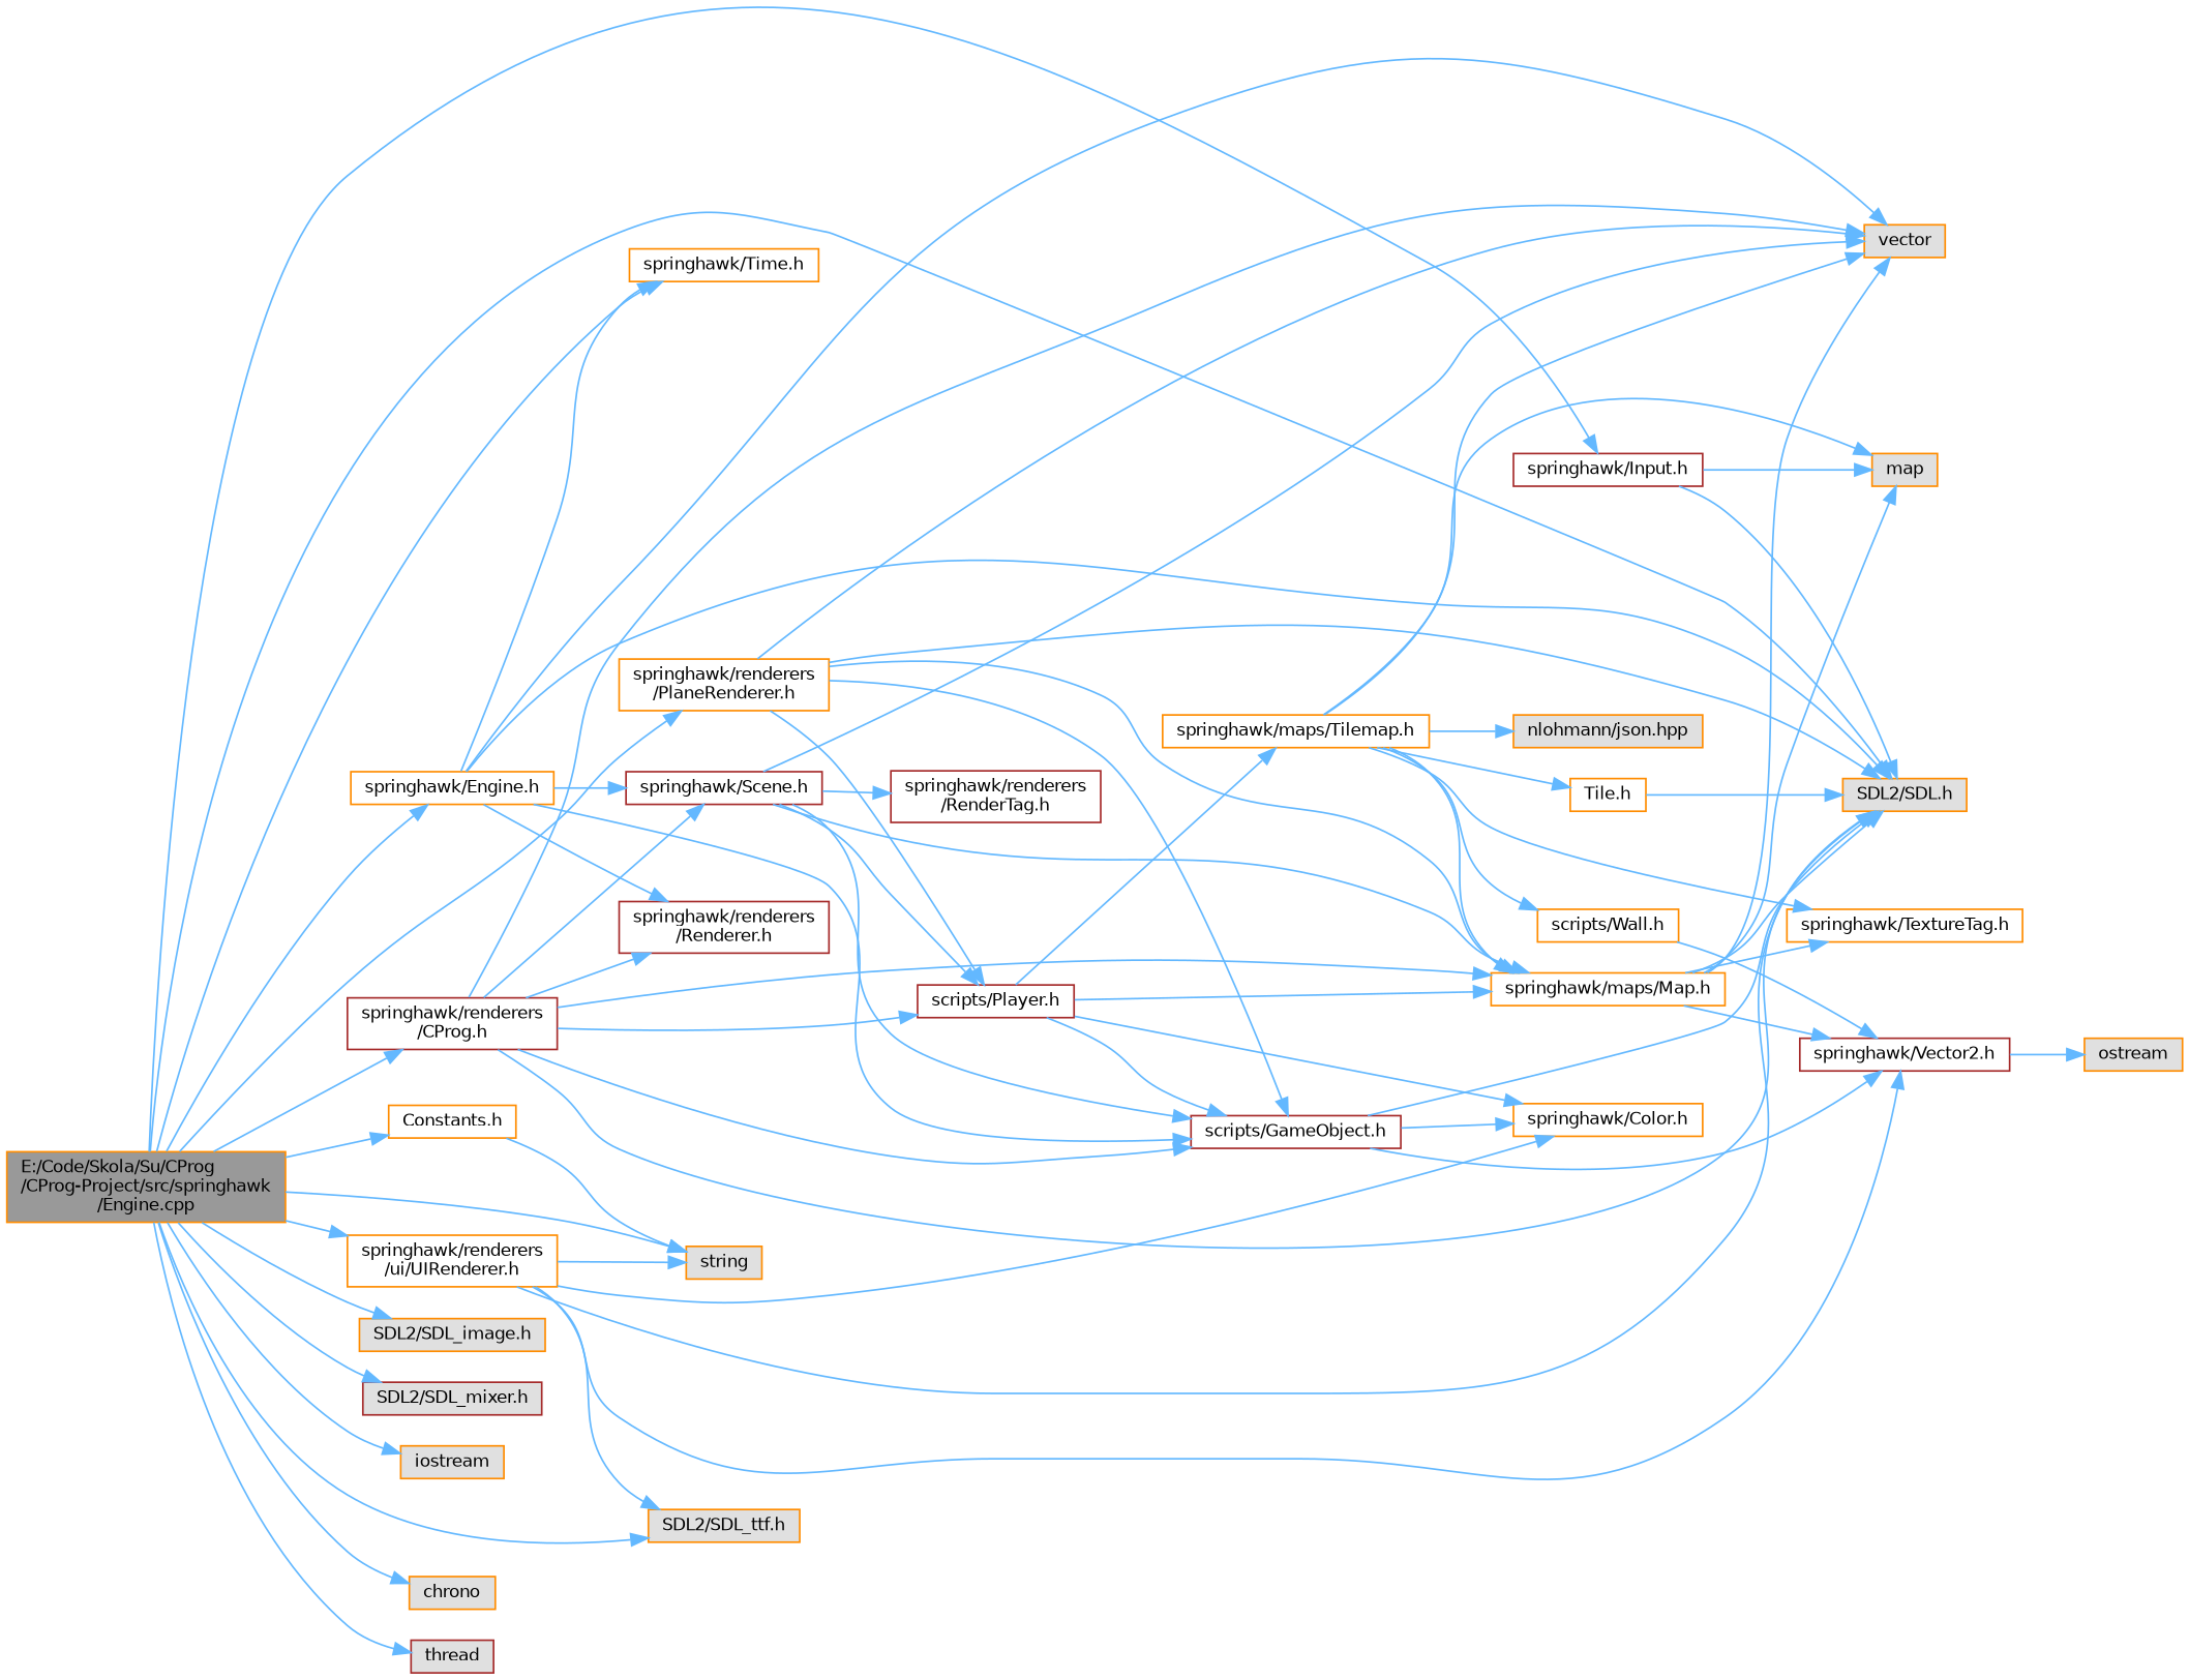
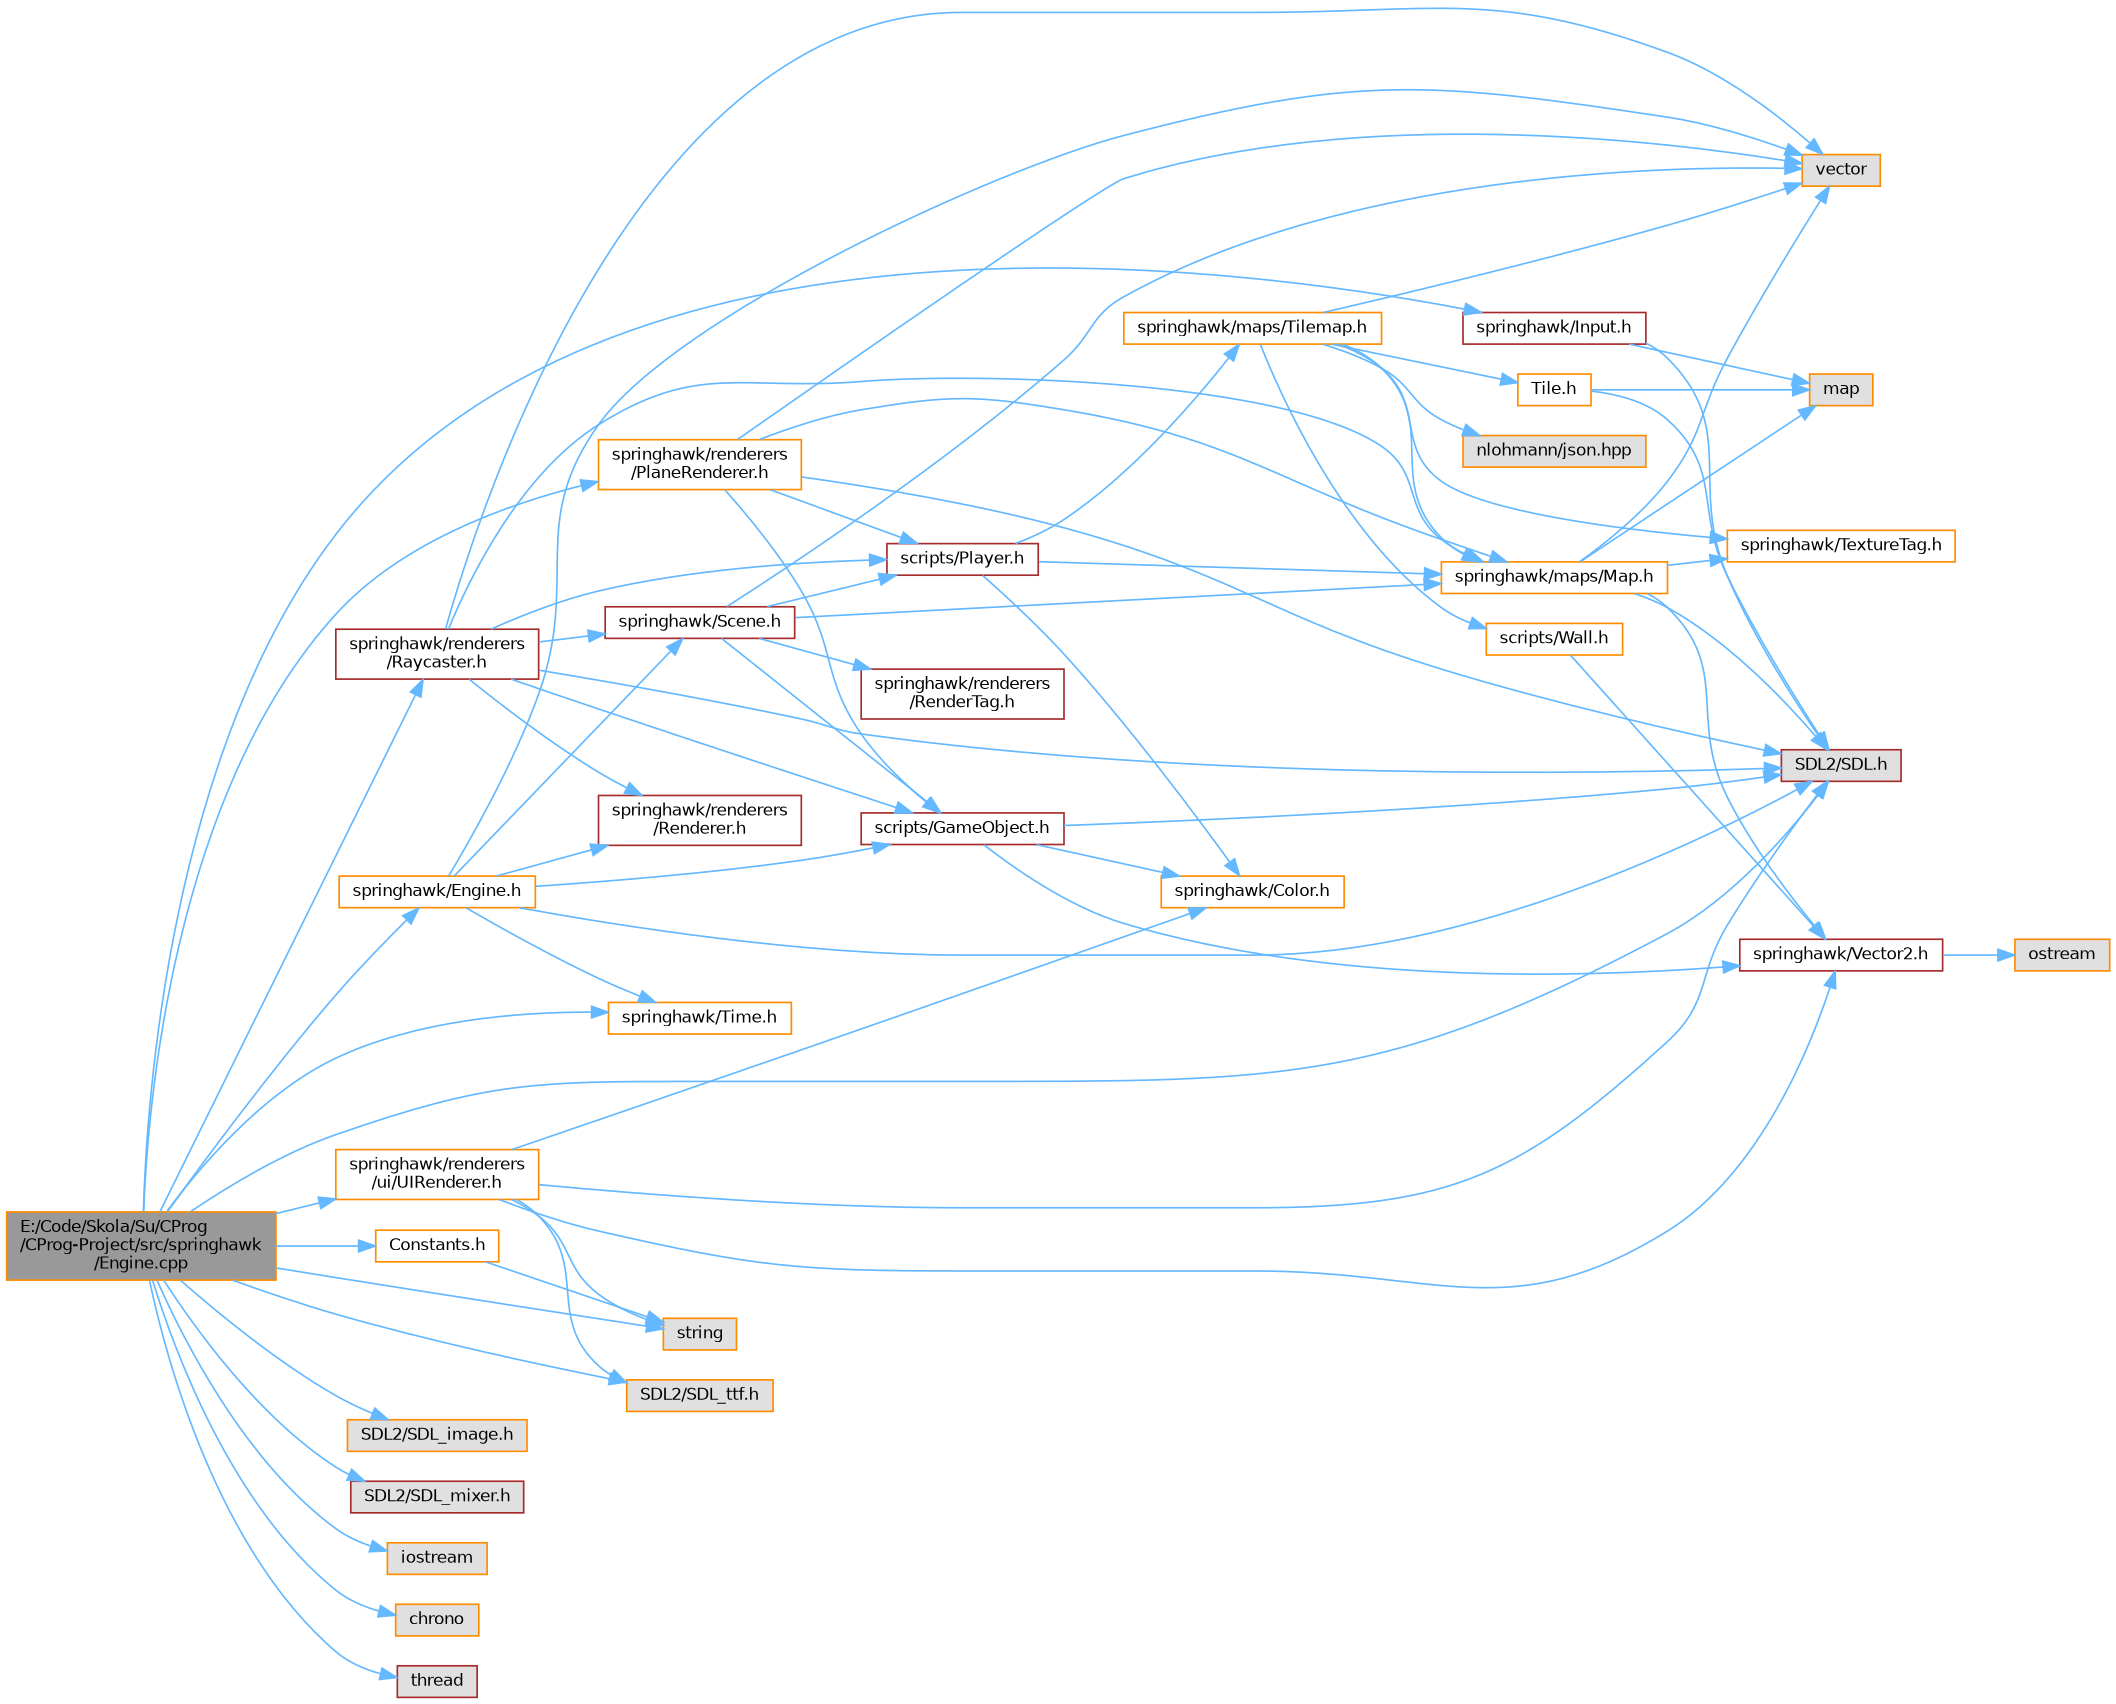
  digraph {
    rankdir=LR
    node [color=darkorange fillcolor=white fontname=Helvetica fontsize=10 shape=box style=filled]
    edge [color=steelblue1 fontname=Helvetica fontsize=10 labelfontname=Helvetica labelfontsize=10 style=solid]
    n1 [fillcolor=grey60 fontcolor=black height=0.2 label="E:/Code/Skola/Su/CProg\l/CProg-Project/src/springhawk\l/Engine.cpp" width=0.4]
    n2 [height=0.2 label="springhawk/Engine.h" width=0.4]
-   n3 [fillcolor="#E0E0E0" height=0.2 label="SDL2/SDL.h" width=0.4]
+   n3 [color=brown fillcolor="#E0E0E0" height=0.2 label="SDL2/SDL.h" width=0.4]
    n4 [height=0.2 label="springhawk/Time.h" width=0.4]
    n5 [color=brown height=0.2 label="springhawk/Input.h" width=0.4]
-   n6 [color=brown height=0.2 label="springhawk/renderers\l/CProg.h" width=0.4]
+   n6 [color=brown height=0.2 label="springhawk/renderers\l/Raycaster.h" width=0.4]
    n7 [height=0.2 label="springhawk/renderers\l/PlaneRenderer.h" width=0.4]
    n8 [height=0.2 label="springhawk/renderers\l/ui/UIRenderer.h" width=0.4]
    n9 [fillcolor="#E0E0E0" height=0.2 label=string width=0.4]
    n10 [fillcolor="#E0E0E0" height=0.2 label="SDL2/SDL_ttf.h" width=0.4]
    n11 [fillcolor="#E0E0E0" height=0.2 label="SDL2/SDL_image.h" width=0.4]
    n12 [color=brown fillcolor="#E0E0E0" height=0.2 label="SDL2/SDL_mixer.h" width=0.4]
    n13 [fillcolor="#E0E0E0" height=0.2 label=iostream width=0.4]
    n14 [height=0.2 label="Constants.h" width=0.4]
    n15 [fillcolor="#E0E0E0" height=0.2 label=chrono width=0.4]
    n16 [color=brown fillcolor="#E0E0E0" height=0.2 label=thread width=0.4]
    n17 [fillcolor="#E0E0E0" height=0.2 label=vector width=0.4]
    n18 [color=brown height=0.2 label="scripts/GameObject.h" width=0.4]
    n19 [color=brown height=0.2 label="springhawk/Scene.h" width=0.4]
    n20 [color=brown height=0.2 label="springhawk/renderers\l/Renderer.h" width=0.4]
    n21 [fillcolor="#E0E0E0" height=0.2 label=map width=0.4]
    n22 [color=brown height=0.2 label="scripts/Player.h" width=0.4]
    n23 [height=0.2 label="springhawk/maps/Map.h" width=0.4]
    n24 [height=0.2 label="springhawk/Color.h" width=0.4]
    n25 [color=brown height=0.2 label="springhawk/Vector2.h" width=0.4]
    n26 [color=brown height=0.2 label="springhawk/renderers\l/RenderTag.h" width=0.4]
    n27 [fillcolor="#E0E0E0" height=0.2 label=ostream width=0.4]
    n28 [height=0.2 label="springhawk/maps/Tilemap.h" width=0.4]
    n29 [height=0.2 label="springhawk/TextureTag.h" width=0.4]
    n30 [height=0.2 label="scripts/Wall.h" width=0.4]
    n31 [height=0.2 label="Tile.h" width=0.4]
    n32 [fillcolor="#E0E0E0" height=0.2 label="nlohmann/json.hpp" width=0.4]
    n1 -> n2
    n1 -> n3
    n1 -> n4
    n1 -> n5
    n1 -> n6
    n1 -> n7
    n1 -> n8
    n1 -> n9
    n1 -> n10
    n1 -> n11
    n1 -> n12
    n1 -> n13
    n1 -> n14
    n1 -> n15
    n1 -> n16
    n2 -> n3
    n2 -> n4
    n2 -> n17
    n2 -> n18
    n2 -> n19
    n2 -> n20
    n5 -> n3
    n5 -> n21
    n6 -> n3
    n6 -> n17
    n6 -> n18
    n6 -> n19
    n6 -> n20
    n6 -> n22
    n6 -> n23
    n7 -> n3
    n7 -> n17
    n7 -> n18
    n7 -> n22
    n7 -> n23
    n8 -> n3
    n8 -> n9
    n8 -> n10
    n8 -> n24
    n8 -> n25
    n14 -> n9
    n18 -> n3
    n18 -> n24
    n18 -> n25
    n19 -> n17
    n19 -> n18
    n19 -> n22
    n19 -> n23
    n19 -> n26
-   n22 -> n18
    n22 -> n23
    n22 -> n24
    n22 -> n28
    n23 -> n3
    n23 -> n17
    n23 -> n21
    n23 -> n25
    n23 -> n29
    n25 -> n27
    n28 -> n17
-   n28 -> n21
+   n31 -> n21
    n28 -> n23
    n28 -> n29
    n28 -> n30
    n28 -> n31
    n28 -> n32
    n30 -> n25
    n31 -> n3
  }
